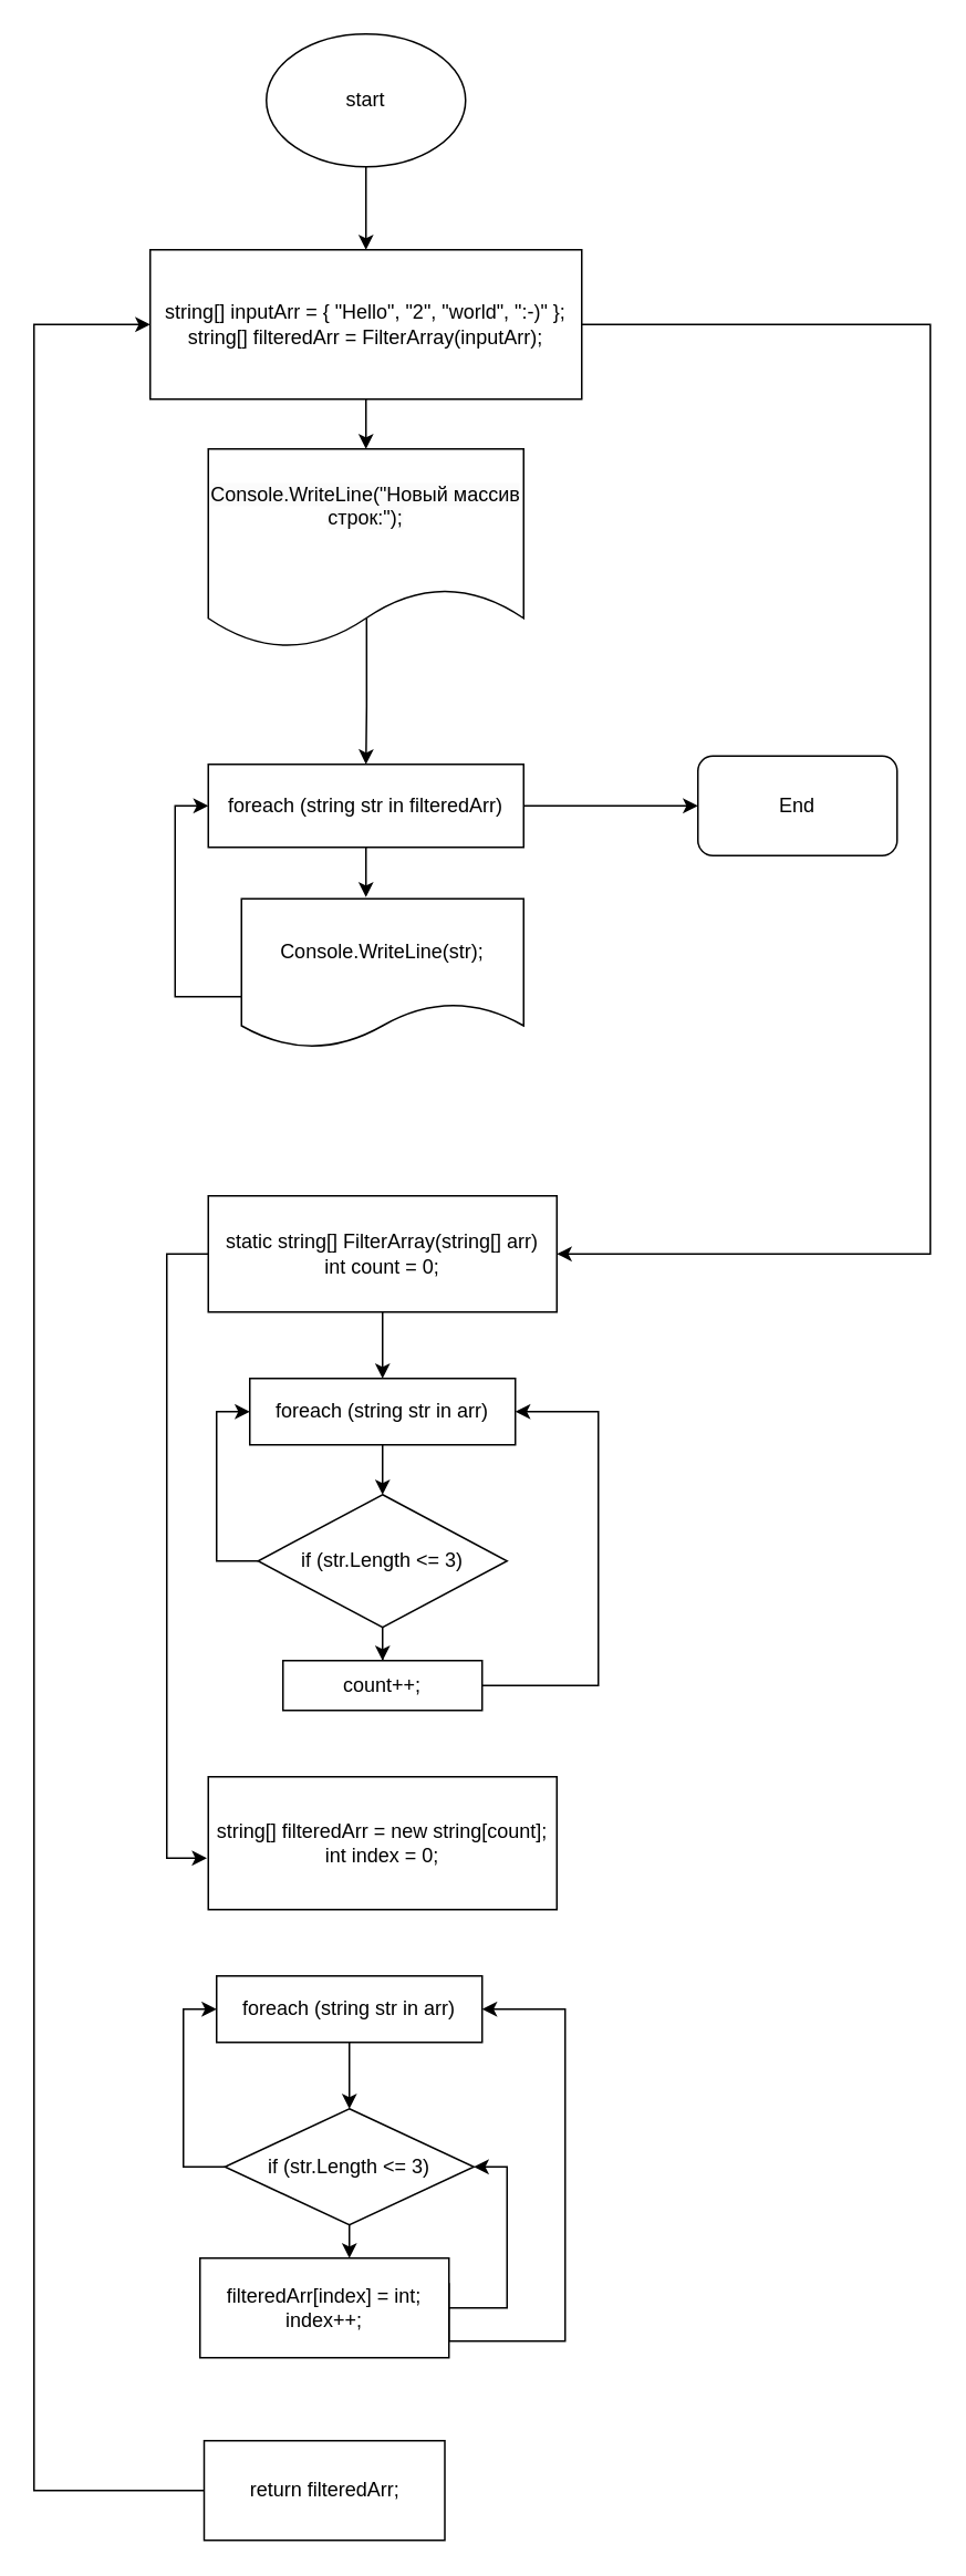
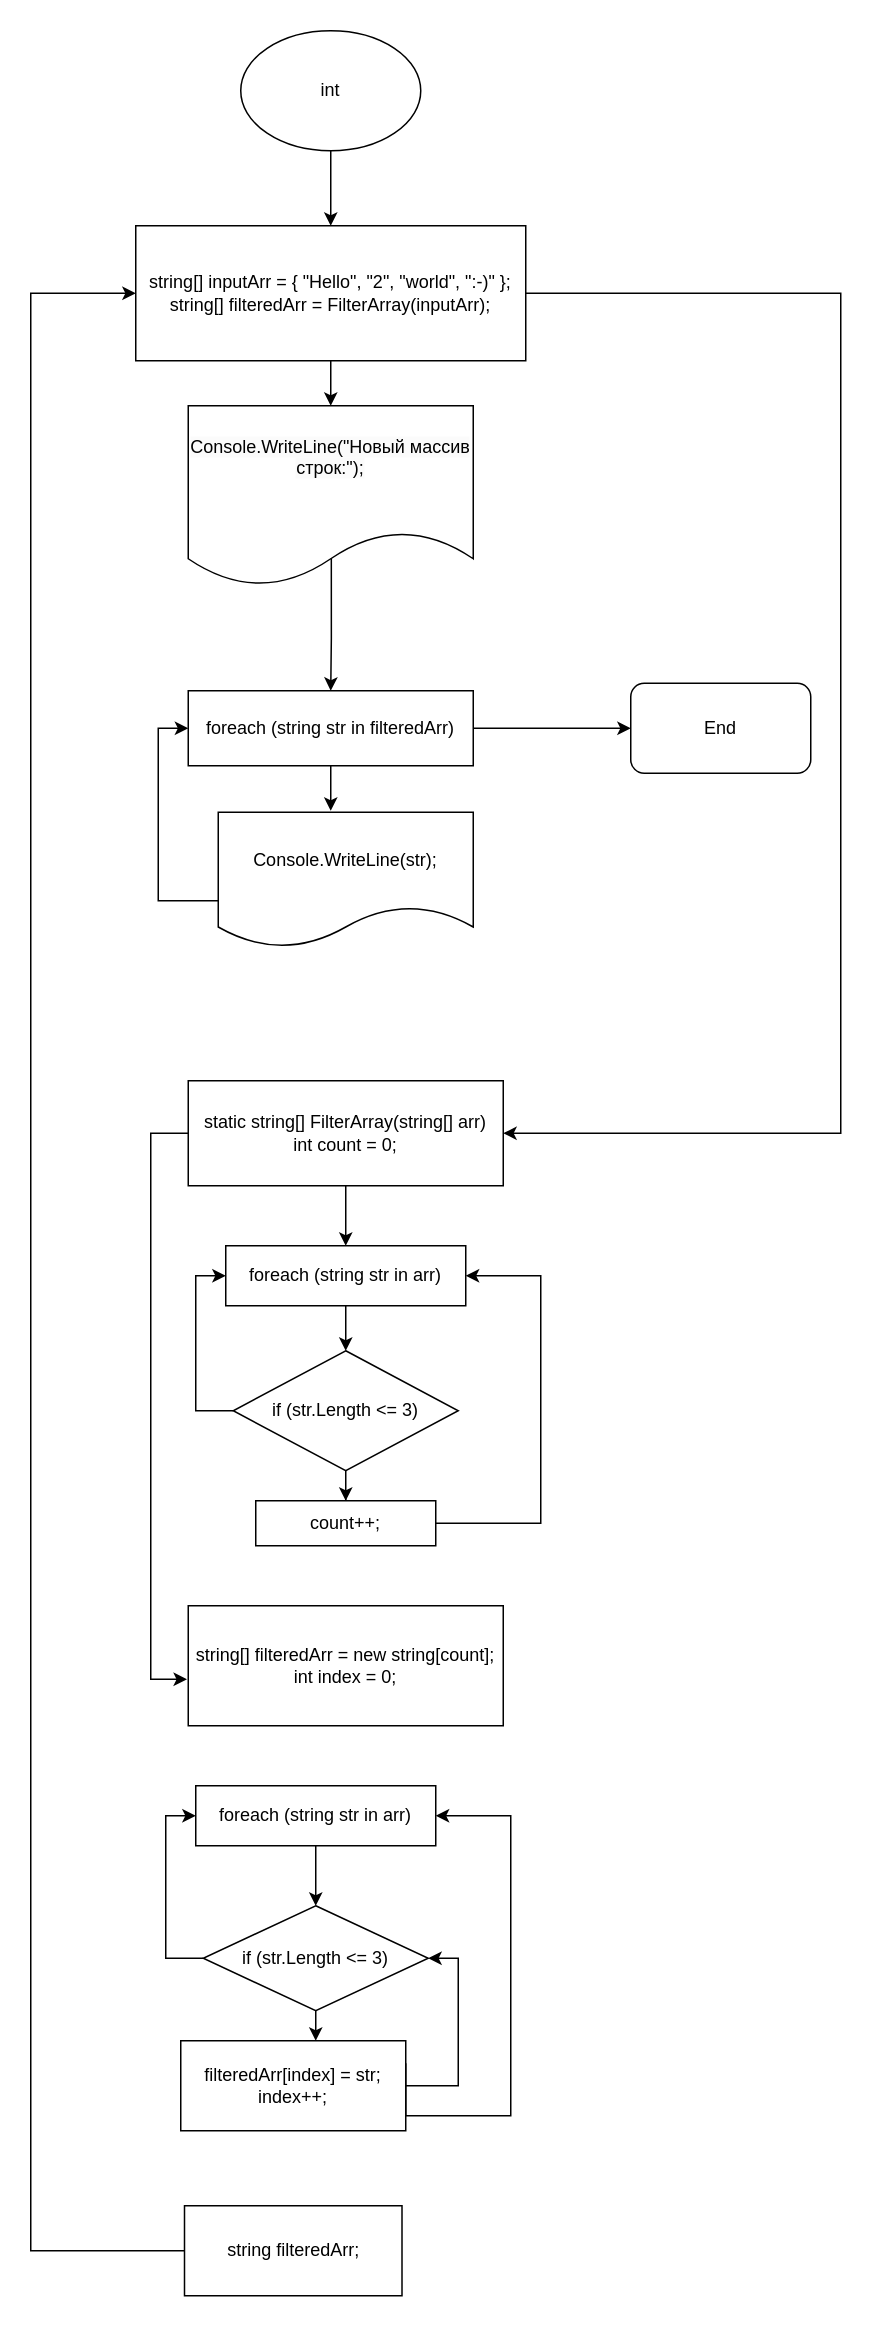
  <mxCell id="0" />
  <mxCell id="1" parent="0" />
  <mxCell id="2" value="" style="edgeStyle=orthogonalEdgeStyle;rounded=0;orthogonalLoop=1;jettySize=auto;html=1;entryX=0.5;entryY=0;entryDx=0;entryDy=0;" edge="1" parent="1" source="3" target="6"><mxGeometry relative="1" as="geometry"><mxPoint x="280" y="150" as="targetPoint" /><Array as="points"><mxPoint x="220" y="140" /><mxPoint x="220" y="140" /></Array></mxGeometry></mxCell>
- <mxCell id="3" value="start" style="ellipse;whiteSpace=wrap;html=1;" vertex="1" parent="1"><mxGeometry x="160" y="20" width="120" height="80" as="geometry" /></mxCell>
+ <mxCell id="3" value="int" style="ellipse;whiteSpace=wrap;html=1;" vertex="1" parent="1"><mxGeometry x="160" y="20" width="120" height="80" as="geometry" /></mxCell>
  <mxCell id="4" value="" style="edgeStyle=orthogonalEdgeStyle;rounded=0;orthogonalLoop=1;jettySize=auto;html=1;" edge="1" parent="1" source="6"><mxGeometry relative="1" as="geometry"><mxPoint x="220" y="270" as="targetPoint" /></mxGeometry></mxCell>
  <mxCell id="5" style="edgeStyle=orthogonalEdgeStyle;rounded=0;orthogonalLoop=1;jettySize=auto;html=1;entryX=1;entryY=0.5;entryDx=0;entryDy=0;" edge="1" parent="1" source="6" target="17"><mxGeometry relative="1" as="geometry"><Array as="points"><mxPoint x="560" y="195" /><mxPoint x="560" y="755" /></Array></mxGeometry></mxCell>
  <mxCell id="6" value="string[] inputArr = { &quot;Hello&quot;, &quot;2&quot;, &quot;world&quot;, &quot;:-)&quot; };&lt;br&gt;string[] filteredArr = FilterArray(inputArr);" style="rounded=0;whiteSpace=wrap;html=1;" vertex="1" parent="1"><mxGeometry x="90" y="150" width="260" height="90" as="geometry" /></mxCell>
  <mxCell id="7" value="" style="edgeStyle=orthogonalEdgeStyle;rounded=0;orthogonalLoop=1;jettySize=auto;html=1;" edge="1" parent="1" source="9"><mxGeometry relative="1" as="geometry"><mxPoint x="220" y="540" as="targetPoint" /></mxGeometry></mxCell>
  <mxCell id="8" style="edgeStyle=orthogonalEdgeStyle;rounded=0;orthogonalLoop=1;jettySize=auto;html=1;exitX=1;exitY=0.5;exitDx=0;exitDy=0;entryX=0;entryY=0.5;entryDx=0;entryDy=0;" edge="1" parent="1" source="9" target="14"><mxGeometry relative="1" as="geometry" /></mxCell>
  <mxCell id="9" value="foreach (string str in filteredArr)" style="whiteSpace=wrap;html=1;rounded=0;" vertex="1" parent="1"><mxGeometry x="125" y="460" width="190" height="50" as="geometry" /></mxCell>
  <mxCell id="10" style="edgeStyle=orthogonalEdgeStyle;rounded=0;orthogonalLoop=1;jettySize=auto;html=1;entryX=0.5;entryY=0;entryDx=0;entryDy=0;exitX=0.502;exitY=0.835;exitDx=0;exitDy=0;exitPerimeter=0;" edge="1" parent="1" source="12" target="9"><mxGeometry relative="1" as="geometry"><mxPoint x="220" y="420" as="sourcePoint" /></mxGeometry></mxCell>
  <mxCell id="11" style="edgeStyle=orthogonalEdgeStyle;rounded=0;orthogonalLoop=1;jettySize=auto;html=1;exitX=0;exitY=0.5;exitDx=0;exitDy=0;entryX=0;entryY=0.5;entryDx=0;entryDy=0;" edge="1" parent="1" target="9"><mxGeometry relative="1" as="geometry"><mxPoint x="145" y="600" as="sourcePoint" /><Array as="points"><mxPoint x="105" y="600" /><mxPoint x="105" y="485" /></Array></mxGeometry></mxCell>
  <mxCell id="12" value="&#10;&lt;span style=&quot;color: rgb(0, 0, 0); font-family: Helvetica; font-size: 12px; font-style: normal; font-variant-ligatures: normal; font-variant-caps: normal; font-weight: 400; letter-spacing: normal; orphans: 2; text-align: center; text-indent: 0px; text-transform: none; widows: 2; word-spacing: 0px; -webkit-text-stroke-width: 0px; background-color: rgb(251, 251, 251); text-decoration-thickness: initial; text-decoration-style: initial; text-decoration-color: initial; float: none; display: inline !important;&quot;&gt;Console.WriteLine(&quot;Новый массив строк:&quot;);&lt;/span&gt;&#10;&#10;" style="shape=document;whiteSpace=wrap;html=1;boundedLbl=1;" vertex="1" parent="1"><mxGeometry x="125" y="270" width="190" height="120" as="geometry" /></mxCell>
  <mxCell id="13" value="Console.WriteLine(str);" style="shape=document;whiteSpace=wrap;html=1;boundedLbl=1;" vertex="1" parent="1"><mxGeometry x="145" y="541" width="170" height="90" as="geometry" /></mxCell>
  <mxCell id="14" value="End" style="rounded=1;whiteSpace=wrap;html=1;" vertex="1" parent="1"><mxGeometry x="420" y="455" width="120" height="60" as="geometry" /></mxCell>
  <mxCell id="15" value="" style="edgeStyle=orthogonalEdgeStyle;rounded=0;orthogonalLoop=1;jettySize=auto;html=1;" edge="1" parent="1" source="17" target="19"><mxGeometry relative="1" as="geometry" /></mxCell>
  <mxCell id="16" style="edgeStyle=orthogonalEdgeStyle;rounded=0;orthogonalLoop=1;jettySize=auto;html=1;entryX=-0.004;entryY=0.613;entryDx=0;entryDy=0;entryPerimeter=0;" edge="1" parent="1" source="17" target="25"><mxGeometry relative="1" as="geometry"><mxPoint x="160" y="1120" as="targetPoint" /><Array as="points"><mxPoint x="100" y="755" /><mxPoint x="100" y="1119" /></Array></mxGeometry></mxCell>
  <mxCell id="17" value="static string[] FilterArray(string[] arr)&lt;br&gt;int count = 0;" style="rounded=0;whiteSpace=wrap;html=1;" vertex="1" parent="1"><mxGeometry x="125" y="720" width="210" height="70" as="geometry" /></mxCell>
  <mxCell id="18" value="" style="edgeStyle=orthogonalEdgeStyle;rounded=0;orthogonalLoop=1;jettySize=auto;html=1;" edge="1" parent="1" source="19" target="22"><mxGeometry relative="1" as="geometry" /></mxCell>
  <mxCell id="19" value="foreach (string str in arr)" style="whiteSpace=wrap;html=1;rounded=0;" vertex="1" parent="1"><mxGeometry x="150" y="830" width="160" height="40" as="geometry" /></mxCell>
  <mxCell id="20" style="edgeStyle=orthogonalEdgeStyle;rounded=0;orthogonalLoop=1;jettySize=auto;html=1;entryX=0;entryY=0.5;entryDx=0;entryDy=0;" edge="1" parent="1" source="22" target="19"><mxGeometry relative="1" as="geometry"><Array as="points"><mxPoint x="130" y="940" /><mxPoint x="130" y="850" /></Array></mxGeometry></mxCell>
  <mxCell id="21" value="" style="edgeStyle=orthogonalEdgeStyle;rounded=0;orthogonalLoop=1;jettySize=auto;html=1;" edge="1" parent="1" source="22" target="24"><mxGeometry relative="1" as="geometry" /></mxCell>
  <mxCell id="22" value="if (str.Length &amp;lt;= 3)" style="rhombus;whiteSpace=wrap;html=1;" vertex="1" parent="1"><mxGeometry x="155" y="900" width="150" height="80" as="geometry" /></mxCell>
  <mxCell id="23" style="edgeStyle=orthogonalEdgeStyle;rounded=0;orthogonalLoop=1;jettySize=auto;html=1;entryX=1;entryY=0.5;entryDx=0;entryDy=0;" edge="1" parent="1" source="24" target="19"><mxGeometry relative="1" as="geometry"><Array as="points"><mxPoint x="360" y="1015" /><mxPoint x="360" y="850" /></Array></mxGeometry></mxCell>
  <mxCell id="24" value="count++;" style="whiteSpace=wrap;html=1;" vertex="1" parent="1"><mxGeometry x="170" y="1000" width="120" height="30" as="geometry" /></mxCell>
  <mxCell id="25" value="string[] filteredArr = new string[count];&#10;int index = 0;" style="rounded=0;whiteSpace=wrap;html=1;" vertex="1" parent="1"><mxGeometry x="125" y="1070" width="210" height="80" as="geometry" /></mxCell>
  <mxCell id="26" value="" style="edgeStyle=orthogonalEdgeStyle;rounded=0;orthogonalLoop=1;jettySize=auto;html=1;" edge="1" parent="1" source="27" target="30"><mxGeometry relative="1" as="geometry" /></mxCell>
  <mxCell id="27" value="foreach (string str in arr)" style="whiteSpace=wrap;html=1;rounded=0;" vertex="1" parent="1"><mxGeometry x="130" y="1190" width="160" height="40" as="geometry" /></mxCell>
  <mxCell id="28" style="edgeStyle=orthogonalEdgeStyle;rounded=0;orthogonalLoop=1;jettySize=auto;html=1;entryX=0;entryY=0.5;entryDx=0;entryDy=0;" edge="1" parent="1" source="30" target="27"><mxGeometry relative="1" as="geometry"><Array as="points"><mxPoint x="110" y="1305" /><mxPoint x="110" y="1210" /></Array></mxGeometry></mxCell>
  <mxCell id="29" value="" style="edgeStyle=orthogonalEdgeStyle;rounded=0;orthogonalLoop=1;jettySize=auto;html=1;" edge="1" parent="1" source="30"><mxGeometry relative="1" as="geometry"><mxPoint x="210" y="1360" as="targetPoint" /></mxGeometry></mxCell>
  <mxCell id="30" value="if (str.Length &amp;lt;= 3)" style="rhombus;whiteSpace=wrap;html=1;" vertex="1" parent="1"><mxGeometry x="135" y="1270" width="150" height="70" as="geometry" /></mxCell>
  <mxCell id="31" style="edgeStyle=orthogonalEdgeStyle;rounded=0;orthogonalLoop=1;jettySize=auto;html=1;entryX=1;entryY=0.5;entryDx=0;entryDy=0;" edge="1" parent="1" target="27"><mxGeometry relative="1" as="geometry"><mxPoint x="270" y="1375" as="sourcePoint" /><Array as="points"><mxPoint x="270" y="1410" /><mxPoint x="340" y="1410" /><mxPoint x="340" y="1210" /></Array></mxGeometry></mxCell>
  <mxCell id="32" style="edgeStyle=orthogonalEdgeStyle;rounded=0;orthogonalLoop=1;jettySize=auto;html=1;entryX=1;entryY=0.5;entryDx=0;entryDy=0;" edge="1" parent="1" source="33" target="30"><mxGeometry relative="1" as="geometry"><Array as="points"><mxPoint x="305" y="1390" /><mxPoint x="305" y="1305" /></Array></mxGeometry></mxCell>
- <mxCell id="33" value="&lt;div&gt;filteredArr[index] = int;&lt;/div&gt;&lt;div&gt;index++;&lt;/div&gt;" style="whiteSpace=wrap;html=1;" vertex="1" parent="1"><mxGeometry x="120" y="1360" width="150" height="60" as="geometry" /></mxCell>
+ <mxCell id="33" value="&lt;div&gt;filteredArr[index] = str;&lt;/div&gt;&lt;div&gt;index++;&lt;/div&gt;" style="whiteSpace=wrap;html=1;" vertex="1" parent="1"><mxGeometry x="120" y="1360" width="150" height="60" as="geometry" /></mxCell>
  <mxCell id="34" style="edgeStyle=orthogonalEdgeStyle;rounded=0;orthogonalLoop=1;jettySize=auto;html=1;entryX=0;entryY=0.5;entryDx=0;entryDy=0;" edge="1" parent="1" source="35" target="6"><mxGeometry relative="1" as="geometry"><Array as="points"><mxPoint x="20" y="1500" /><mxPoint x="20" y="195" /></Array></mxGeometry></mxCell>
- <mxCell id="35" value="return filteredArr;" style="whiteSpace=wrap;html=1;" vertex="1" parent="1"><mxGeometry x="122.5" y="1470" width="145" height="60" as="geometry" /></mxCell>
+ <mxCell id="35" value="string filteredArr;" style="whiteSpace=wrap;html=1;" vertex="1" parent="1"><mxGeometry x="122.5" y="1470" width="145" height="60" as="geometry" /></mxCell>
